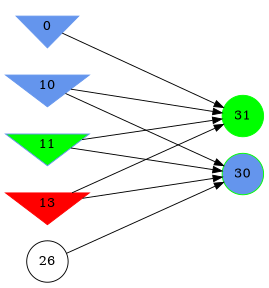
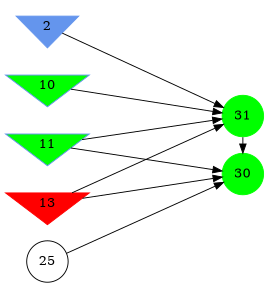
  digraph {
    rankdir=LR
    ranksep=2.0
    node [color=cornflowerblue shape=invtriangle style=filled]
-   2 [label=0]
-   10
+   2
+   10 [fillcolor=green]
    11 [fillcolor=green]
    13 [color=red]
-   26 [color=black shape=circle style=""]
-   30 [color=green shape=circle fillcolor=cornflowerblue]
+   26 [color=black shape=circle label=25 style=""]
+   30 [color=green shape=circle]
    31 [color=green shape=circle]
    subgraph sub_1 {
      rank=same
      2
      10
      11
      13
    }
    subgraph sub_2 {
      rank=same
      26
    }
    subgraph sub_3 {
      rank=same
      30
      31
    }
    2 -> 31
-   10 -> 30
+   31 -> 30
    10 -> 31
    11 -> 30
    11 -> 31
    13 -> 30
    13 -> 31
    26 -> 30
  }
